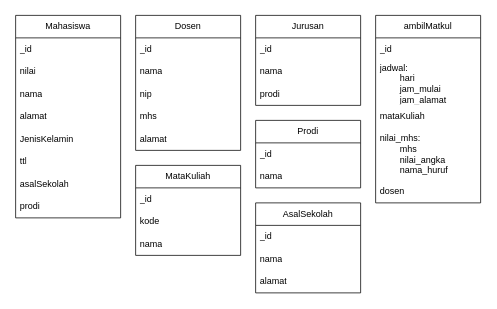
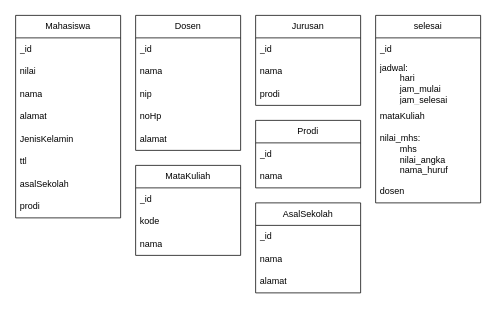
  <mxCell id="0" />
  <mxCell id="1" parent="0" />
  <mxCell id="2" value="Mahasiswa" style="swimlane;fontStyle=0;childLayout=stackLayout;horizontal=1;startSize=30;horizontalStack=0;resizeParent=1;resizeParentMax=0;resizeLast=0;collapsible=1;marginBottom=0;whiteSpace=wrap;html=1;" vertex="1" parent="1"><mxGeometry x="20" y="20" width="140" height="270" as="geometry" /></mxCell>
  <mxCell id="3" value="_id" style="text;strokeColor=none;fillColor=none;align=left;verticalAlign=middle;spacingLeft=4;spacingRight=4;overflow=hidden;points=[[0,0.5],[1,0.5]];portConstraint=eastwest;rotatable=0;whiteSpace=wrap;html=1;" vertex="1" parent="2"><mxGeometry y="30" width="140" height="30" as="geometry" /></mxCell>
  <mxCell id="4" value="nilai" style="text;strokeColor=none;fillColor=none;align=left;verticalAlign=middle;spacingLeft=4;spacingRight=4;overflow=hidden;points=[[0,0.5],[1,0.5]];portConstraint=eastwest;rotatable=0;whiteSpace=wrap;html=1;" vertex="1" parent="2"><mxGeometry y="60" width="140" height="30" as="geometry" /></mxCell>
  <mxCell id="5" value="nama" style="text;strokeColor=none;fillColor=none;align=left;verticalAlign=middle;spacingLeft=4;spacingRight=4;overflow=hidden;points=[[0,0.5],[1,0.5]];portConstraint=eastwest;rotatable=0;whiteSpace=wrap;html=1;" vertex="1" parent="2"><mxGeometry y="90" width="140" height="30" as="geometry" /></mxCell>
  <mxCell id="6" value="alamat" style="text;strokeColor=none;fillColor=none;align=left;verticalAlign=middle;spacingLeft=4;spacingRight=4;overflow=hidden;points=[[0,0.5],[1,0.5]];portConstraint=eastwest;rotatable=0;whiteSpace=wrap;html=1;" vertex="1" parent="2"><mxGeometry y="120" width="140" height="30" as="geometry" /></mxCell>
  <mxCell id="7" value="JenisKelamin" style="text;strokeColor=none;fillColor=none;align=left;verticalAlign=middle;spacingLeft=4;spacingRight=4;overflow=hidden;points=[[0,0.5],[1,0.5]];portConstraint=eastwest;rotatable=0;whiteSpace=wrap;html=1;" vertex="1" parent="2"><mxGeometry y="150" width="140" height="30" as="geometry" /></mxCell>
  <mxCell id="8" value="ttl" style="text;strokeColor=none;fillColor=none;align=left;verticalAlign=middle;spacingLeft=4;spacingRight=4;overflow=hidden;points=[[0,0.5],[1,0.5]];portConstraint=eastwest;rotatable=0;whiteSpace=wrap;html=1;" vertex="1" parent="2"><mxGeometry y="180" width="140" height="30" as="geometry" /></mxCell>
  <mxCell id="9" value="asalSekolah" style="text;strokeColor=none;fillColor=none;align=left;verticalAlign=middle;spacingLeft=4;spacingRight=4;overflow=hidden;points=[[0,0.5],[1,0.5]];portConstraint=eastwest;rotatable=0;whiteSpace=wrap;html=1;" vertex="1" parent="2"><mxGeometry y="210" width="140" height="30" as="geometry" /></mxCell>
  <mxCell id="10" value="prodi" style="text;strokeColor=none;fillColor=none;align=left;verticalAlign=middle;spacingLeft=4;spacingRight=4;overflow=hidden;points=[[0,0.5],[1,0.5]];portConstraint=eastwest;rotatable=0;whiteSpace=wrap;html=1;" vertex="1" parent="2"><mxGeometry y="240" width="140" height="30" as="geometry" /></mxCell>
  <mxCell id="11" value="Dosen" style="swimlane;fontStyle=0;childLayout=stackLayout;horizontal=1;startSize=30;horizontalStack=0;resizeParent=1;resizeParentMax=0;resizeLast=0;collapsible=1;marginBottom=0;whiteSpace=wrap;html=1;" vertex="1" parent="1"><mxGeometry x="180" y="20" width="140" height="180" as="geometry" /></mxCell>
  <mxCell id="12" value="_id" style="text;strokeColor=none;fillColor=none;align=left;verticalAlign=middle;spacingLeft=4;spacingRight=4;overflow=hidden;points=[[0,0.5],[1,0.5]];portConstraint=eastwest;rotatable=0;whiteSpace=wrap;html=1;" vertex="1" parent="11"><mxGeometry y="30" width="140" height="30" as="geometry" /></mxCell>
  <mxCell id="13" value="nama" style="text;strokeColor=none;fillColor=none;align=left;verticalAlign=middle;spacingLeft=4;spacingRight=4;overflow=hidden;points=[[0,0.5],[1,0.5]];portConstraint=eastwest;rotatable=0;whiteSpace=wrap;html=1;" vertex="1" parent="11"><mxGeometry y="60" width="140" height="30" as="geometry" /></mxCell>
  <mxCell id="14" value="nip" style="text;strokeColor=none;fillColor=none;align=left;verticalAlign=middle;spacingLeft=4;spacingRight=4;overflow=hidden;points=[[0,0.5],[1,0.5]];portConstraint=eastwest;rotatable=0;whiteSpace=wrap;html=1;" vertex="1" parent="11"><mxGeometry y="90" width="140" height="30" as="geometry" /></mxCell>
- <mxCell id="15" value="mhs" style="text;strokeColor=none;fillColor=none;align=left;verticalAlign=middle;spacingLeft=4;spacingRight=4;overflow=hidden;points=[[0,0.5],[1,0.5]];portConstraint=eastwest;rotatable=0;whiteSpace=wrap;html=1;" vertex="1" parent="11"><mxGeometry y="120" width="140" height="30" as="geometry" /></mxCell>
+ <mxCell id="15" value="noHp" style="text;strokeColor=none;fillColor=none;align=left;verticalAlign=middle;spacingLeft=4;spacingRight=4;overflow=hidden;points=[[0,0.5],[1,0.5]];portConstraint=eastwest;rotatable=0;whiteSpace=wrap;html=1;" vertex="1" parent="11"><mxGeometry y="120" width="140" height="30" as="geometry" /></mxCell>
  <mxCell id="16" value="alamat" style="text;strokeColor=none;fillColor=none;align=left;verticalAlign=middle;spacingLeft=4;spacingRight=4;overflow=hidden;points=[[0,0.5],[1,0.5]];portConstraint=eastwest;rotatable=0;whiteSpace=wrap;html=1;" vertex="1" parent="11"><mxGeometry y="150" width="140" height="30" as="geometry" /></mxCell>
  <mxCell id="17" value="Jurusan" style="swimlane;fontStyle=0;childLayout=stackLayout;horizontal=1;startSize=30;horizontalStack=0;resizeParent=1;resizeParentMax=0;resizeLast=0;collapsible=1;marginBottom=0;whiteSpace=wrap;html=1;" vertex="1" parent="1"><mxGeometry x="340" y="20" width="140" height="120" as="geometry" /></mxCell>
  <mxCell id="18" value="_id" style="text;strokeColor=none;fillColor=none;align=left;verticalAlign=middle;spacingLeft=4;spacingRight=4;overflow=hidden;points=[[0,0.5],[1,0.5]];portConstraint=eastwest;rotatable=0;whiteSpace=wrap;html=1;" vertex="1" parent="17"><mxGeometry y="30" width="140" height="30" as="geometry" /></mxCell>
  <mxCell id="19" value="nama" style="text;strokeColor=none;fillColor=none;align=left;verticalAlign=middle;spacingLeft=4;spacingRight=4;overflow=hidden;points=[[0,0.5],[1,0.5]];portConstraint=eastwest;rotatable=0;whiteSpace=wrap;html=1;" vertex="1" parent="17"><mxGeometry y="60" width="140" height="30" as="geometry" /></mxCell>
  <mxCell id="20" value="prodi" style="text;strokeColor=none;fillColor=none;align=left;verticalAlign=middle;spacingLeft=4;spacingRight=4;overflow=hidden;points=[[0,0.5],[1,0.5]];portConstraint=eastwest;rotatable=0;whiteSpace=wrap;html=1;" vertex="1" parent="17"><mxGeometry y="90" width="140" height="30" as="geometry" /></mxCell>
  <mxCell id="21" value="Prodi" style="swimlane;fontStyle=0;childLayout=stackLayout;horizontal=1;startSize=30;horizontalStack=0;resizeParent=1;resizeParentMax=0;resizeLast=0;collapsible=1;marginBottom=0;whiteSpace=wrap;html=1;" vertex="1" parent="1"><mxGeometry x="340" y="160" width="140" height="90" as="geometry" /></mxCell>
  <mxCell id="22" value="_id" style="text;strokeColor=none;fillColor=none;align=left;verticalAlign=middle;spacingLeft=4;spacingRight=4;overflow=hidden;points=[[0,0.5],[1,0.5]];portConstraint=eastwest;rotatable=0;whiteSpace=wrap;html=1;" vertex="1" parent="21"><mxGeometry y="30" width="140" height="30" as="geometry" /></mxCell>
  <mxCell id="23" value="nama" style="text;strokeColor=none;fillColor=none;align=left;verticalAlign=middle;spacingLeft=4;spacingRight=4;overflow=hidden;points=[[0,0.5],[1,0.5]];portConstraint=eastwest;rotatable=0;whiteSpace=wrap;html=1;" vertex="1" parent="21"><mxGeometry y="60" width="140" height="30" as="geometry" /></mxCell>
  <mxCell id="24" value="MataKuliah" style="swimlane;fontStyle=0;childLayout=stackLayout;horizontal=1;startSize=30;horizontalStack=0;resizeParent=1;resizeParentMax=0;resizeLast=0;collapsible=1;marginBottom=0;whiteSpace=wrap;html=1;" vertex="1" parent="1"><mxGeometry x="180" y="220" width="140" height="120" as="geometry" /></mxCell>
  <mxCell id="25" value="_id" style="text;strokeColor=none;fillColor=none;align=left;verticalAlign=middle;spacingLeft=4;spacingRight=4;overflow=hidden;points=[[0,0.5],[1,0.5]];portConstraint=eastwest;rotatable=0;whiteSpace=wrap;html=1;" vertex="1" parent="24"><mxGeometry y="30" width="140" height="30" as="geometry" /></mxCell>
  <mxCell id="26" value="kode" style="text;strokeColor=none;fillColor=none;align=left;verticalAlign=middle;spacingLeft=4;spacingRight=4;overflow=hidden;points=[[0,0.5],[1,0.5]];portConstraint=eastwest;rotatable=0;whiteSpace=wrap;html=1;" vertex="1" parent="24"><mxGeometry y="60" width="140" height="30" as="geometry" /></mxCell>
  <mxCell id="27" value="nama" style="text;strokeColor=none;fillColor=none;align=left;verticalAlign=middle;spacingLeft=4;spacingRight=4;overflow=hidden;points=[[0,0.5],[1,0.5]];portConstraint=eastwest;rotatable=0;whiteSpace=wrap;html=1;" vertex="1" parent="24"><mxGeometry y="90" width="140" height="30" as="geometry" /></mxCell>
  <mxCell id="28" value="AsalSekolah" style="swimlane;fontStyle=0;childLayout=stackLayout;horizontal=1;startSize=30;horizontalStack=0;resizeParent=1;resizeParentMax=0;resizeLast=0;collapsible=1;marginBottom=0;whiteSpace=wrap;html=1;" vertex="1" parent="1"><mxGeometry x="340" y="270" width="140" height="120" as="geometry" /></mxCell>
  <mxCell id="29" value="_id" style="text;strokeColor=none;fillColor=none;align=left;verticalAlign=middle;spacingLeft=4;spacingRight=4;overflow=hidden;points=[[0,0.5],[1,0.5]];portConstraint=eastwest;rotatable=0;whiteSpace=wrap;html=1;" vertex="1" parent="28"><mxGeometry y="30" width="140" height="30" as="geometry" /></mxCell>
  <mxCell id="30" value="nama" style="text;strokeColor=none;fillColor=none;align=left;verticalAlign=middle;spacingLeft=4;spacingRight=4;overflow=hidden;points=[[0,0.5],[1,0.5]];portConstraint=eastwest;rotatable=0;whiteSpace=wrap;html=1;" vertex="1" parent="28"><mxGeometry y="60" width="140" height="30" as="geometry" /></mxCell>
  <mxCell id="31" value="alamat" style="text;strokeColor=none;fillColor=none;align=left;verticalAlign=middle;spacingLeft=4;spacingRight=4;overflow=hidden;points=[[0,0.5],[1,0.5]];portConstraint=eastwest;rotatable=0;whiteSpace=wrap;html=1;" vertex="1" parent="28"><mxGeometry y="90" width="140" height="30" as="geometry" /></mxCell>
- <mxCell id="32" value="ambilMatkul" style="swimlane;fontStyle=0;childLayout=stackLayout;horizontal=1;startSize=30;horizontalStack=0;resizeParent=1;resizeParentMax=0;resizeLast=0;collapsible=1;marginBottom=0;whiteSpace=wrap;html=1;" vertex="1" parent="1"><mxGeometry x="500" y="20" width="140" height="250" as="geometry" /></mxCell>
+ <mxCell id="32" value="selesai" style="swimlane;fontStyle=0;childLayout=stackLayout;horizontal=1;startSize=30;horizontalStack=0;resizeParent=1;resizeParentMax=0;resizeLast=0;collapsible=1;marginBottom=0;whiteSpace=wrap;html=1;" vertex="1" parent="1"><mxGeometry x="500" y="20" width="140" height="250" as="geometry" /></mxCell>
  <mxCell id="33" value="_id" style="text;strokeColor=none;fillColor=none;align=left;verticalAlign=middle;spacingLeft=4;spacingRight=4;overflow=hidden;points=[[0,0.5],[1,0.5]];portConstraint=eastwest;rotatable=0;whiteSpace=wrap;html=1;" vertex="1" parent="32"><mxGeometry y="30" width="140" height="30" as="geometry" /></mxCell>
- <mxCell id="34" value="jadwal:&lt;br&gt;&lt;span style=&quot;white-space: pre;&quot;&gt;&#09;&lt;/span&gt;hari&lt;br&gt;&lt;span style=&quot;white-space: pre;&quot;&gt;&#09;&lt;/span&gt;jam_mulai&lt;br&gt;&lt;span style=&quot;white-space: pre;&quot;&gt;&#09;&lt;/span&gt;jam_alamat" style="text;strokeColor=none;fillColor=none;align=left;verticalAlign=middle;spacingLeft=4;spacingRight=4;overflow=hidden;points=[[0,0.5],[1,0.5]];portConstraint=eastwest;rotatable=0;whiteSpace=wrap;html=1;" vertex="1" parent="32"><mxGeometry y="60" width="140" height="60" as="geometry" /></mxCell>
+ <mxCell id="34" value="jadwal:&lt;br&gt;&lt;span style=&quot;white-space: pre;&quot;&gt;&#09;&lt;/span&gt;hari&lt;br&gt;&lt;span style=&quot;white-space: pre;&quot;&gt;&#09;&lt;/span&gt;jam_mulai&lt;br&gt;&lt;span style=&quot;white-space: pre;&quot;&gt;&#09;&lt;/span&gt;jam_selesai" style="text;strokeColor=none;fillColor=none;align=left;verticalAlign=middle;spacingLeft=4;spacingRight=4;overflow=hidden;points=[[0,0.5],[1,0.5]];portConstraint=eastwest;rotatable=0;whiteSpace=wrap;html=1;" vertex="1" parent="32"><mxGeometry y="60" width="140" height="60" as="geometry" /></mxCell>
  <mxCell id="35" value="mataKuliah" style="text;strokeColor=none;fillColor=none;align=left;verticalAlign=middle;spacingLeft=4;spacingRight=4;overflow=hidden;points=[[0,0.5],[1,0.5]];portConstraint=eastwest;rotatable=0;whiteSpace=wrap;html=1;" vertex="1" parent="32"><mxGeometry y="120" width="140" height="30" as="geometry" /></mxCell>
  <mxCell id="36" value="nilai_mhs:&lt;br style=&quot;user-select: auto;&quot;&gt;&lt;span style=&quot;white-space: pre; user-select: auto;&quot;&gt;&#09;&lt;/span&gt;mhs&lt;br style=&quot;user-select: auto;&quot;&gt;&lt;span style=&quot;white-space: pre; user-select: auto;&quot;&gt;&#09;&lt;/span&gt;nilai_angka&lt;br style=&quot;user-select: auto;&quot;&gt;&lt;span style=&quot;white-space: pre; user-select: auto;&quot;&gt;&#09;&lt;/span&gt;nama_huruf" style="text;strokeColor=none;fillColor=none;align=left;verticalAlign=middle;spacingLeft=4;spacingRight=4;overflow=hidden;points=[[0,0.5],[1,0.5]];portConstraint=eastwest;rotatable=0;whiteSpace=wrap;html=1;" vertex="1" parent="32"><mxGeometry y="150" width="140" height="70" as="geometry" /></mxCell>
  <mxCell id="37" value="dosen" style="text;strokeColor=none;fillColor=none;align=left;verticalAlign=middle;spacingLeft=4;spacingRight=4;overflow=hidden;points=[[0,0.5],[1,0.5]];portConstraint=eastwest;rotatable=0;whiteSpace=wrap;html=1;" vertex="1" parent="32"><mxGeometry y="220" width="140" height="30" as="geometry" /></mxCell>
